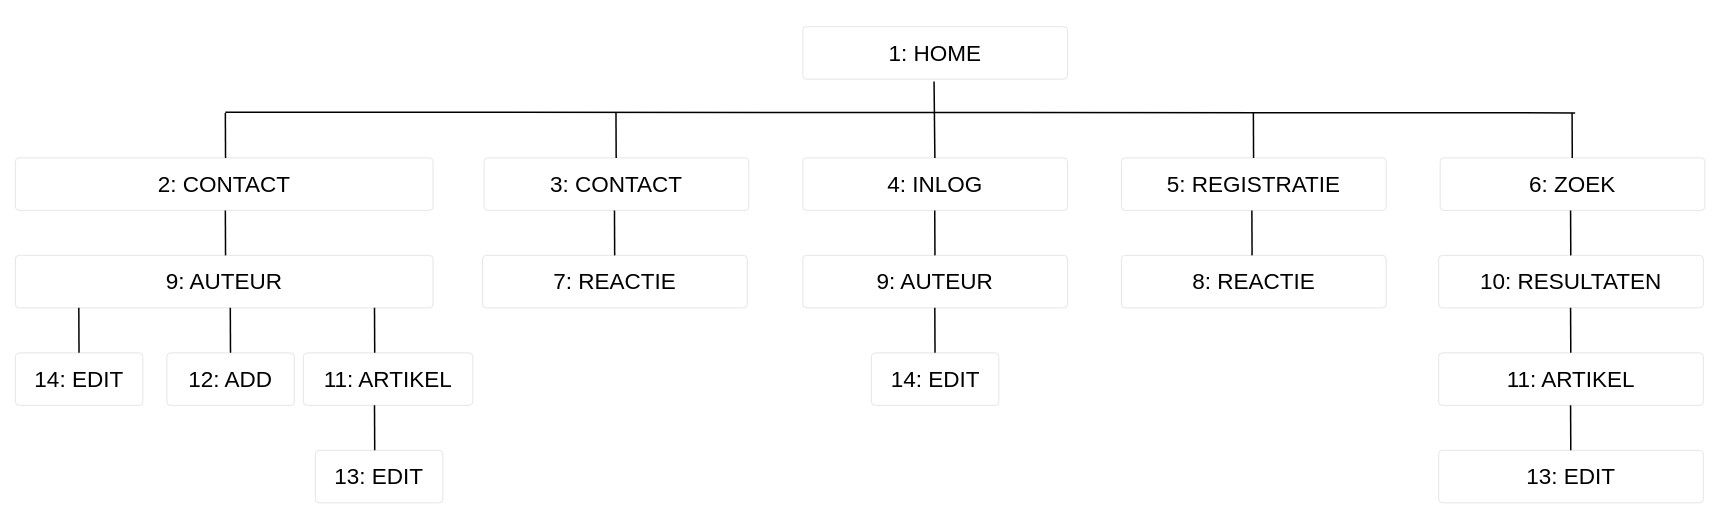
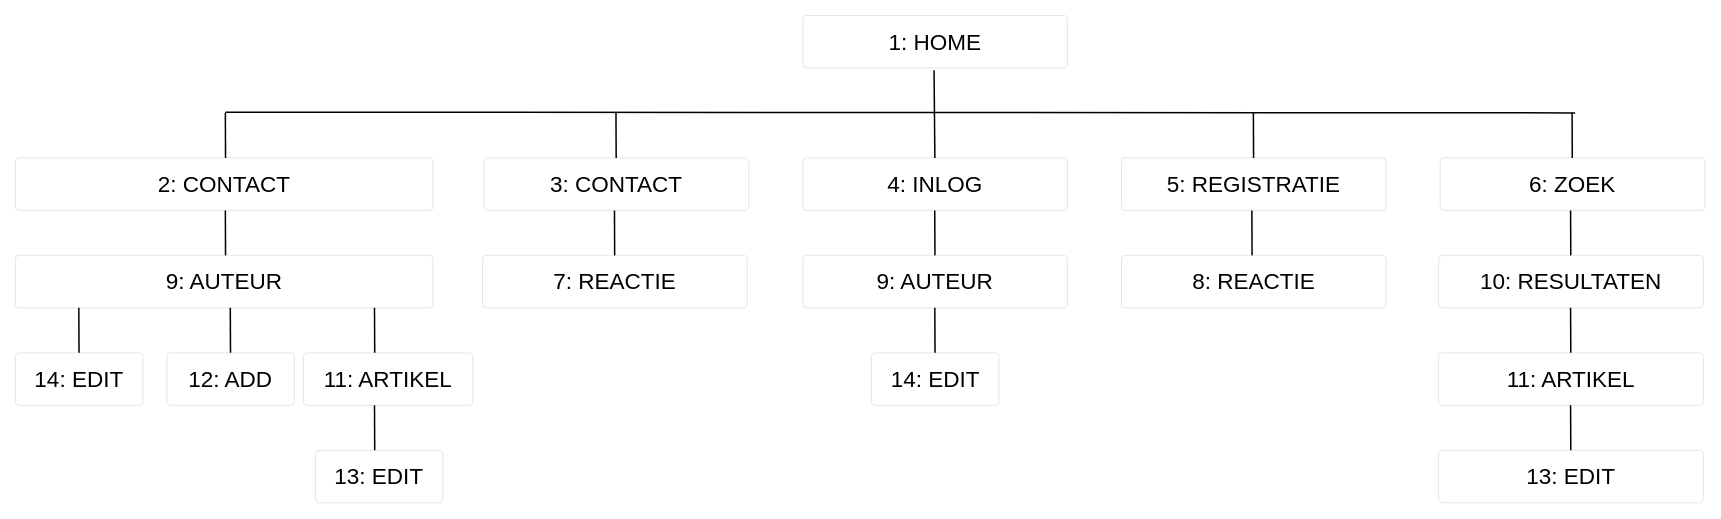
  <mxCell id="0" style=";html=1;" />
  <mxCell id="1" style=";html=1;" parent="0" />
- <mxCell id="2" value="&lt;div&gt;&lt;span style=&quot;font-size: 30px&quot;&gt;1:&amp;nbsp;&lt;/span&gt;&lt;span style=&quot;font-size: 30px&quot;&gt;HOME&lt;/span&gt;&lt;/div&gt;" style="html=1;shadow=0;dashed=0;shape=mxgraph.bootstrap.rrect;rSize=5;fontSize=12;strokeColor=#dddddd;align=center;spacing=10;verticalAlign=middle;whiteSpace=wrap;rounded=0;" parent="1" vertex="1"><mxGeometry x="1070" y="35" width="353" height="70" as="geometry" /></mxCell>
+ <mxCell id="2" value="&lt;div&gt;&lt;span style=&quot;font-size: 30px&quot;&gt;1:&amp;nbsp;&lt;/span&gt;&lt;span style=&quot;font-size: 30px&quot;&gt;HOME&lt;/span&gt;&lt;/div&gt;" style="html=1;shadow=0;dashed=0;shape=mxgraph.bootstrap.rrect;rSize=5;fontSize=12;strokeColor=#dddddd;align=center;spacing=10;verticalAlign=middle;whiteSpace=wrap;rounded=0;" parent="1" vertex="1"><mxGeometry x="1070" y="20" width="353" height="70" as="geometry" /></mxCell>
  <mxCell id="3" value="&lt;div&gt;&lt;span style=&quot;font-size: 30px&quot;&gt;2: CONTACT&lt;/span&gt;&lt;/div&gt;" style="html=1;shadow=0;dashed=0;shape=mxgraph.bootstrap.rrect;rSize=5;fontSize=12;strokeColor=#dddddd;align=center;spacing=10;verticalAlign=middle;whiteSpace=wrap;rounded=0;" parent="1" vertex="1"><mxGeometry x="20" y="210" width="557" height="70" as="geometry" /></mxCell>
  <mxCell id="4" value="&lt;div&gt;&lt;span style=&quot;font-size: 30px&quot;&gt;3: CONTACT&lt;/span&gt;&lt;/div&gt;" style="html=1;shadow=0;dashed=0;shape=mxgraph.bootstrap.rrect;rSize=5;fontSize=12;strokeColor=#dddddd;align=center;spacing=10;verticalAlign=middle;whiteSpace=wrap;rounded=0;" parent="1" vertex="1"><mxGeometry x="645" y="210" width="353" height="70" as="geometry" /></mxCell>
  <mxCell id="5" value="&lt;div&gt;&lt;span style=&quot;font-size: 30px&quot;&gt;4: INLOG&lt;/span&gt;&lt;/div&gt;" style="html=1;shadow=0;dashed=0;shape=mxgraph.bootstrap.rrect;rSize=5;fontSize=12;strokeColor=#dddddd;align=center;spacing=10;verticalAlign=middle;whiteSpace=wrap;rounded=0;" parent="1" vertex="1"><mxGeometry x="1070" y="210" width="353" height="70" as="geometry" /></mxCell>
  <mxCell id="6" value="&lt;div&gt;&lt;span style=&quot;font-size: 30px&quot;&gt;5: REGISTRATIE&lt;/span&gt;&lt;/div&gt;" style="html=1;shadow=0;dashed=0;shape=mxgraph.bootstrap.rrect;rSize=5;fontSize=12;strokeColor=#dddddd;align=center;spacing=10;verticalAlign=middle;whiteSpace=wrap;rounded=0;" parent="1" vertex="1"><mxGeometry x="1495" y="210" width="353" height="70" as="geometry" /></mxCell>
  <mxCell id="7" value="&lt;div&gt;&lt;span style=&quot;font-size: 30px&quot;&gt;6: ZOEK&lt;/span&gt;&lt;/div&gt;" style="html=1;shadow=0;dashed=0;shape=mxgraph.bootstrap.rrect;rSize=5;fontSize=12;strokeColor=#dddddd;align=center;spacing=10;verticalAlign=middle;whiteSpace=wrap;rounded=0;" parent="1" vertex="1"><mxGeometry x="1920" y="210" width="353" height="70" as="geometry" /></mxCell>
  <mxCell id="8" style="html=1;rounded=0;strokeWidth=2;strokeColor=#000000;endArrow=none;endFill=0;" parent="1" edge="1"><mxGeometry relative="1" as="geometry"><mxPoint x="2100" y="150" as="sourcePoint" /><mxPoint x="300" y="149" as="targetPoint" /></mxGeometry></mxCell>
  <mxCell id="9" style="html=1;rounded=0;strokeWidth=2;strokeColor=#000000;endArrow=none;endFill=0;" parent="1" edge="1"><mxGeometry relative="1" as="geometry"><mxPoint x="300.27" y="210" as="sourcePoint" /><mxPoint x="300" y="150" as="targetPoint" /></mxGeometry></mxCell>
  <mxCell id="10" style="html=1;rounded=0;strokeWidth=2;strokeColor=#000000;endArrow=none;endFill=0;" parent="1" edge="1"><mxGeometry relative="1" as="geometry"><mxPoint x="821.18" y="210" as="sourcePoint" /><mxPoint x="820.91" y="150" as="targetPoint" /></mxGeometry></mxCell>
  <mxCell id="11" style="html=1;rounded=0;strokeWidth=2;strokeColor=#000000;endArrow=none;endFill=0;entryX=0.496;entryY=1.044;entryDx=0;entryDy=0;entryPerimeter=0;" parent="1" target="2" edge="1"><mxGeometry relative="1" as="geometry"><mxPoint x="1246.18" y="210" as="sourcePoint" /><mxPoint x="1245.91" y="150" as="targetPoint" /></mxGeometry></mxCell>
  <mxCell id="12" style="html=1;rounded=0;strokeWidth=2;strokeColor=#000000;endArrow=none;endFill=0;" parent="1" edge="1"><mxGeometry relative="1" as="geometry"><mxPoint x="1671.18" y="210" as="sourcePoint" /><mxPoint x="1670.91" y="150" as="targetPoint" /></mxGeometry></mxCell>
  <mxCell id="13" style="html=1;rounded=0;strokeWidth=2;strokeColor=#000000;endArrow=none;endFill=0;" parent="1" edge="1"><mxGeometry relative="1" as="geometry"><mxPoint x="2096.18" y="210" as="sourcePoint" /><mxPoint x="2095.91" y="150" as="targetPoint" /></mxGeometry></mxCell>
  <mxCell id="14" value="&lt;div&gt;&lt;span style=&quot;font-size: 30px&quot;&gt;7: REACTIE&lt;/span&gt;&lt;/div&gt;" style="html=1;shadow=0;dashed=0;shape=mxgraph.bootstrap.rrect;rSize=5;fontSize=12;strokeColor=#dddddd;align=center;spacing=10;verticalAlign=middle;whiteSpace=wrap;rounded=0;" parent="1" vertex="1"><mxGeometry x="643" y="340" width="353" height="70" as="geometry" /></mxCell>
  <mxCell id="15" value="&lt;div&gt;&lt;span style=&quot;font-size: 30px&quot;&gt;9: AUTEUR&lt;/span&gt;&lt;/div&gt;" style="html=1;shadow=0;dashed=0;shape=mxgraph.bootstrap.rrect;rSize=5;fontSize=12;strokeColor=#dddddd;align=center;spacing=10;verticalAlign=middle;whiteSpace=wrap;rounded=0;" parent="1" vertex="1"><mxGeometry x="1070" y="340" width="353" height="70" as="geometry" /></mxCell>
  <mxCell id="16" value="&lt;div&gt;&lt;span style=&quot;font-size: 30px&quot;&gt;8: REACTIE&lt;/span&gt;&lt;/div&gt;" style="html=1;shadow=0;dashed=0;shape=mxgraph.bootstrap.rrect;rSize=5;fontSize=12;strokeColor=#dddddd;align=center;spacing=10;verticalAlign=middle;whiteSpace=wrap;rounded=0;" parent="1" vertex="1"><mxGeometry x="1495" y="340" width="353" height="70" as="geometry" /></mxCell>
  <mxCell id="17" value="&lt;div&gt;&lt;span style=&quot;font-size: 30px&quot;&gt;10: RESULTATEN&lt;/span&gt;&lt;/div&gt;" style="html=1;shadow=0;dashed=0;shape=mxgraph.bootstrap.rrect;rSize=5;fontSize=12;strokeColor=#dddddd;align=center;spacing=10;verticalAlign=middle;whiteSpace=wrap;rounded=0;" parent="1" vertex="1"><mxGeometry x="1918" y="340" width="353" height="70" as="geometry" /></mxCell>
  <mxCell id="18" style="html=1;rounded=0;strokeWidth=2;strokeColor=#000000;endArrow=none;endFill=0;" parent="1" edge="1"><mxGeometry relative="1" as="geometry"><mxPoint x="819.18" y="340" as="sourcePoint" /><mxPoint x="818.91" y="280" as="targetPoint" /></mxGeometry></mxCell>
  <mxCell id="19" style="html=1;rounded=0;strokeWidth=2;strokeColor=#000000;endArrow=none;endFill=0;" parent="1" edge="1"><mxGeometry relative="1" as="geometry"><mxPoint x="1669.18" y="340" as="sourcePoint" /><mxPoint x="1668.91" y="280" as="targetPoint" /></mxGeometry></mxCell>
  <mxCell id="20" style="html=1;rounded=0;strokeWidth=2;strokeColor=#000000;endArrow=none;endFill=0;" parent="1" edge="1"><mxGeometry relative="1" as="geometry"><mxPoint x="2094.18" y="340" as="sourcePoint" /><mxPoint x="2093.91" y="280" as="targetPoint" /></mxGeometry></mxCell>
  <mxCell id="21" value="&lt;div&gt;&lt;span style=&quot;font-size: 30px&quot;&gt;9: AUTEUR&lt;/span&gt;&lt;/div&gt;" style="html=1;shadow=0;dashed=0;shape=mxgraph.bootstrap.rrect;rSize=5;fontSize=12;strokeColor=#dddddd;align=center;spacing=10;verticalAlign=middle;whiteSpace=wrap;rounded=0;" parent="1" vertex="1"><mxGeometry x="20" y="340" width="557" height="70" as="geometry" /></mxCell>
  <mxCell id="22" value="&lt;div&gt;&lt;span style=&quot;font-size: 30px&quot;&gt;11: ARTIKEL&lt;/span&gt;&lt;/div&gt;" style="html=1;shadow=0;dashed=0;shape=mxgraph.bootstrap.rrect;rSize=5;fontSize=12;strokeColor=#dddddd;align=center;spacing=10;verticalAlign=middle;whiteSpace=wrap;rounded=0;" parent="1" vertex="1"><mxGeometry x="1918" y="470" width="353" height="70" as="geometry" /></mxCell>
  <mxCell id="23" style="html=1;rounded=0;strokeWidth=2;strokeColor=#000000;endArrow=none;endFill=0;" parent="1" edge="1"><mxGeometry relative="1" as="geometry"><mxPoint x="300.27" y="340" as="sourcePoint" /><mxPoint x="300" y="280" as="targetPoint" /></mxGeometry></mxCell>
  <mxCell id="24" style="html=1;rounded=0;strokeWidth=2;strokeColor=#000000;endArrow=none;endFill=0;" parent="1" edge="1"><mxGeometry relative="1" as="geometry"><mxPoint x="2094.18" y="470" as="sourcePoint" /><mxPoint x="2093.91" y="410" as="targetPoint" /></mxGeometry></mxCell>
  <mxCell id="25" value="&lt;div&gt;&lt;span style=&quot;font-size: 30px&quot;&gt;13: EDIT&lt;/span&gt;&lt;/div&gt;" style="html=1;shadow=0;dashed=0;shape=mxgraph.bootstrap.rrect;rSize=5;fontSize=12;strokeColor=#dddddd;align=center;spacing=10;verticalAlign=middle;whiteSpace=wrap;rounded=0;" parent="1" vertex="1"><mxGeometry x="1918" y="600" width="353" height="70" as="geometry" /></mxCell>
  <mxCell id="26" style="html=1;rounded=0;strokeWidth=2;strokeColor=#000000;endArrow=none;endFill=0;" parent="1" edge="1"><mxGeometry relative="1" as="geometry"><mxPoint x="2094.18" y="600" as="sourcePoint" /><mxPoint x="2093.91" y="540" as="targetPoint" /></mxGeometry></mxCell>
  <mxCell id="27" value="&lt;div&gt;&lt;span style=&quot;font-size: 30px&quot;&gt;11: ARTIKEL&lt;/span&gt;&lt;/div&gt;" style="html=1;shadow=0;dashed=0;shape=mxgraph.bootstrap.rrect;rSize=5;fontSize=12;strokeColor=#dddddd;align=center;spacing=10;verticalAlign=middle;whiteSpace=wrap;rounded=0;" parent="1" vertex="1"><mxGeometry x="404" y="470" width="226" height="70" as="geometry" /></mxCell>
  <mxCell id="28" style="html=1;rounded=0;strokeWidth=2;strokeColor=#000000;endArrow=none;endFill=0;" parent="1" edge="1"><mxGeometry relative="1" as="geometry"><mxPoint x="499.18" y="470" as="sourcePoint" /><mxPoint x="498.91" y="410" as="targetPoint" /></mxGeometry></mxCell>
  <mxCell id="29" value="&lt;div&gt;&lt;span style=&quot;font-size: 30px&quot;&gt;13: EDIT&lt;/span&gt;&lt;/div&gt;" style="html=1;shadow=0;dashed=0;shape=mxgraph.bootstrap.rrect;rSize=5;fontSize=12;strokeColor=#dddddd;align=center;spacing=10;verticalAlign=middle;whiteSpace=wrap;rounded=0;" parent="1" vertex="1"><mxGeometry x="420" y="600" width="170" height="70" as="geometry" /></mxCell>
  <mxCell id="30" style="html=1;rounded=0;strokeWidth=2;strokeColor=#000000;endArrow=none;endFill=0;" parent="1" edge="1"><mxGeometry relative="1" as="geometry"><mxPoint x="499.18" y="600" as="sourcePoint" /><mxPoint x="498.91" y="540" as="targetPoint" /></mxGeometry></mxCell>
  <mxCell id="31" value="&lt;div&gt;&lt;span style=&quot;font-size: 30px&quot;&gt;12: ADD&lt;/span&gt;&lt;/div&gt;" style="html=1;shadow=0;dashed=0;shape=mxgraph.bootstrap.rrect;rSize=5;fontSize=12;strokeColor=#dddddd;align=center;spacing=10;verticalAlign=middle;whiteSpace=wrap;rounded=0;" parent="1" vertex="1"><mxGeometry x="222" y="470" width="170" height="70" as="geometry" /></mxCell>
  <mxCell id="32" style="html=1;rounded=0;strokeWidth=2;strokeColor=#000000;endArrow=none;endFill=0;" parent="1" edge="1"><mxGeometry relative="1" as="geometry"><mxPoint x="306.87" y="470" as="sourcePoint" /><mxPoint x="306.6" y="410" as="targetPoint" /></mxGeometry></mxCell>
  <mxCell id="33" style="html=1;rounded=0;strokeWidth=2;strokeColor=#000000;endArrow=none;endFill=0;" parent="1" edge="1"><mxGeometry relative="1" as="geometry"><mxPoint x="1246.27" y="340" as="sourcePoint" /><mxPoint x="1246" y="280" as="targetPoint" /></mxGeometry></mxCell>
  <mxCell id="34" value="&lt;div&gt;&lt;span style=&quot;font-size: 30px&quot;&gt;14: EDIT&lt;/span&gt;&lt;/div&gt;" style="html=1;shadow=0;dashed=0;shape=mxgraph.bootstrap.rrect;rSize=5;fontSize=12;strokeColor=#dddddd;align=center;spacing=10;verticalAlign=middle;whiteSpace=wrap;rounded=0;" vertex="1" parent="1"><mxGeometry x="20" y="470" width="170" height="70" as="geometry" /></mxCell>
  <mxCell id="35" style="html=1;rounded=0;strokeWidth=2;strokeColor=#000000;endArrow=none;endFill=0;" edge="1" parent="1"><mxGeometry relative="1" as="geometry"><mxPoint x="104.87" y="470" as="sourcePoint" /><mxPoint x="104.6" y="410" as="targetPoint" /></mxGeometry></mxCell>
  <mxCell id="36" value="&lt;div&gt;&lt;span style=&quot;font-size: 30px&quot;&gt;14: EDIT&lt;/span&gt;&lt;/div&gt;" style="html=1;shadow=0;dashed=0;shape=mxgraph.bootstrap.rrect;rSize=5;fontSize=12;strokeColor=#dddddd;align=center;spacing=10;verticalAlign=middle;whiteSpace=wrap;rounded=0;" vertex="1" parent="1"><mxGeometry x="1161.5" y="470" width="170" height="70" as="geometry" /></mxCell>
  <mxCell id="37" style="html=1;rounded=0;strokeWidth=2;strokeColor=#000000;endArrow=none;endFill=0;" edge="1" parent="1"><mxGeometry relative="1" as="geometry"><mxPoint x="1246.37" y="470" as="sourcePoint" /><mxPoint x="1246.1" y="410" as="targetPoint" /></mxGeometry></mxCell>
